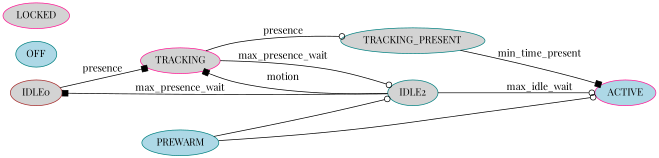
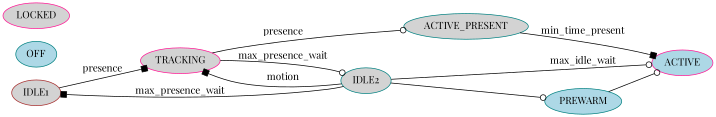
  digraph {
    fontname="Playfair Display"
    rankdir=LR
    node [color=teal fillcolor=lightgrey fontname="Playfair Display" style=filled]
    edge [arrowhead=odot fontname="Playfair Display"]
-   IDLE1 [color=brown label=IDLE0]
+   IDLE1 [color=brown]
    TRACKING [color=deeppink]
    IDLE2
-   TRACKING_PRESENT
+   TRACKING_PRESENT [label=ACTIVE_PRESENT]
    ACTIVE [color=deeppink fillcolor=lightblue]
    PREWARM [fillcolor=lightblue]
    OFF [fillcolor=lightblue]
    LOCKED [color=deeppink]
    IDLE1 -> TRACKING [arrowhead=box label=presence]
    TRACKING -> IDLE2 [label=max_presence_wait]
    TRACKING -> TRACKING_PRESENT [label=presence]
    IDLE2 -> IDLE1 [arrowhead=box label=max_presence_wait]
    IDLE2 -> TRACKING [arrowhead=box label=motion]
    IDLE2 -> ACTIVE [label=max_idle_wait]
    TRACKING_PRESENT -> ACTIVE [arrowhead=box label=min_time_present]
-   PREWARM -> IDLE2
+   IDLE2 -> PREWARM
    PREWARM -> ACTIVE
  }
